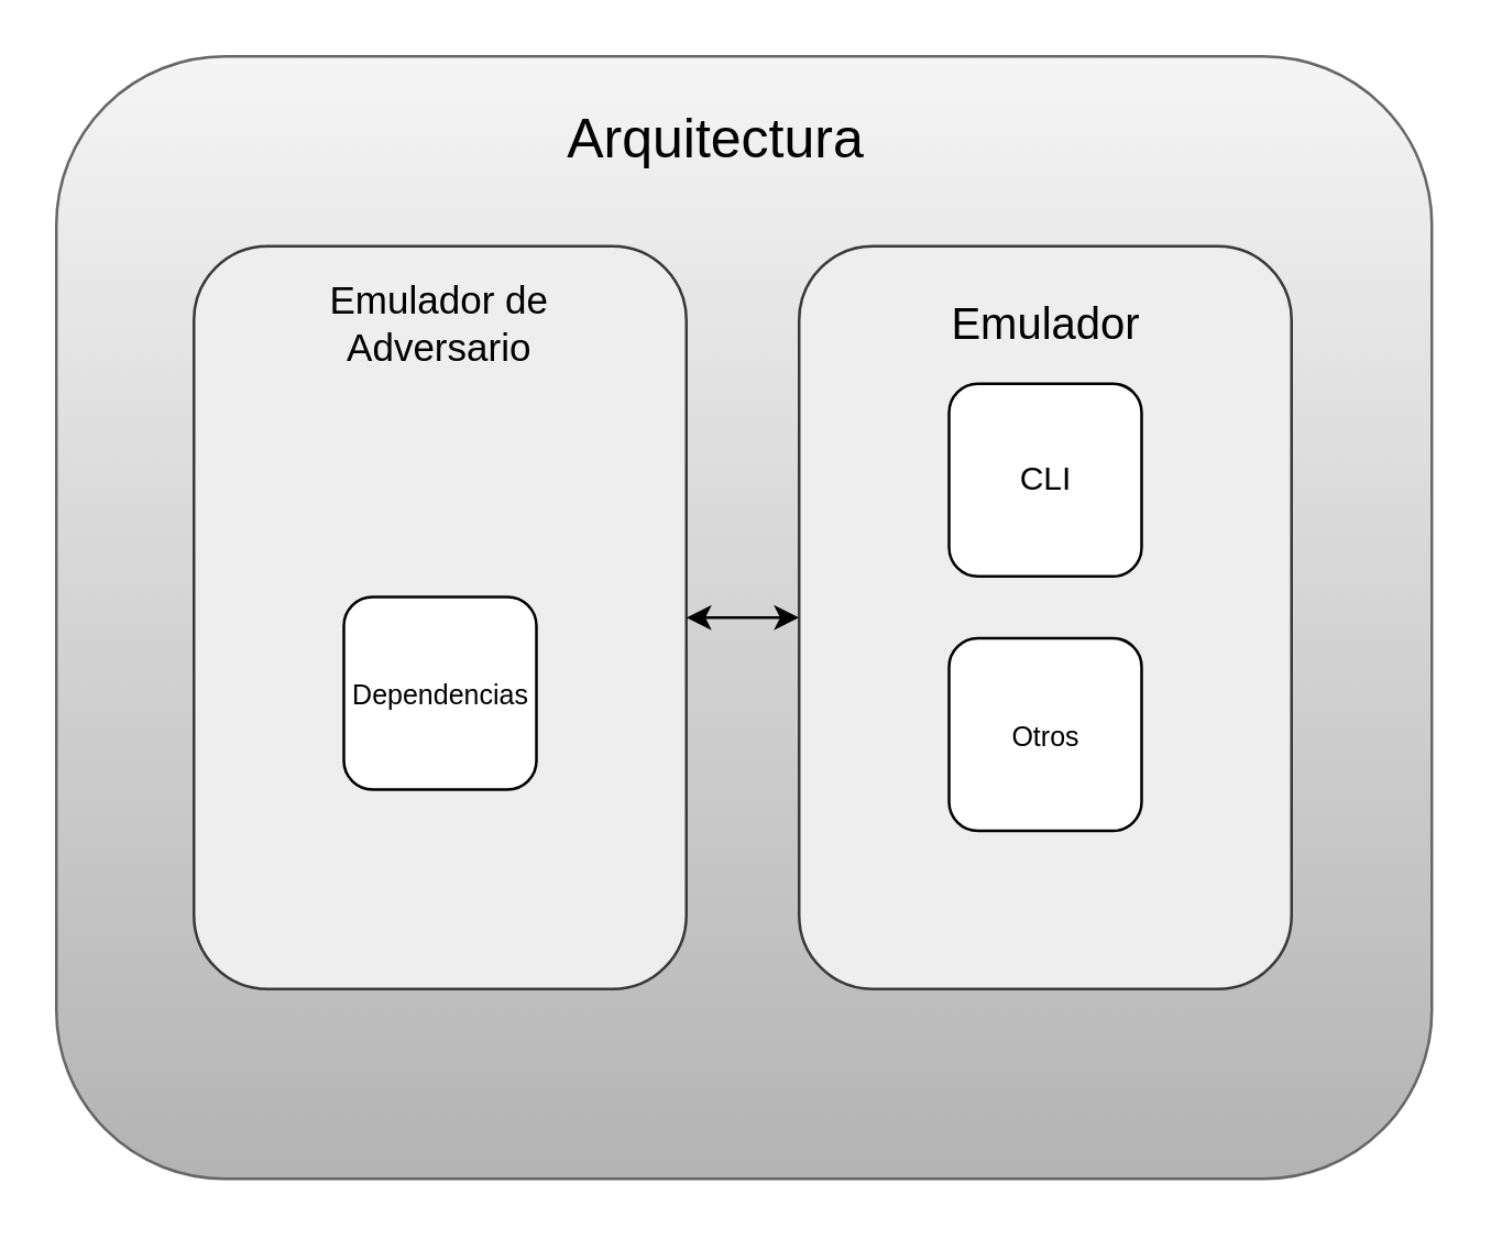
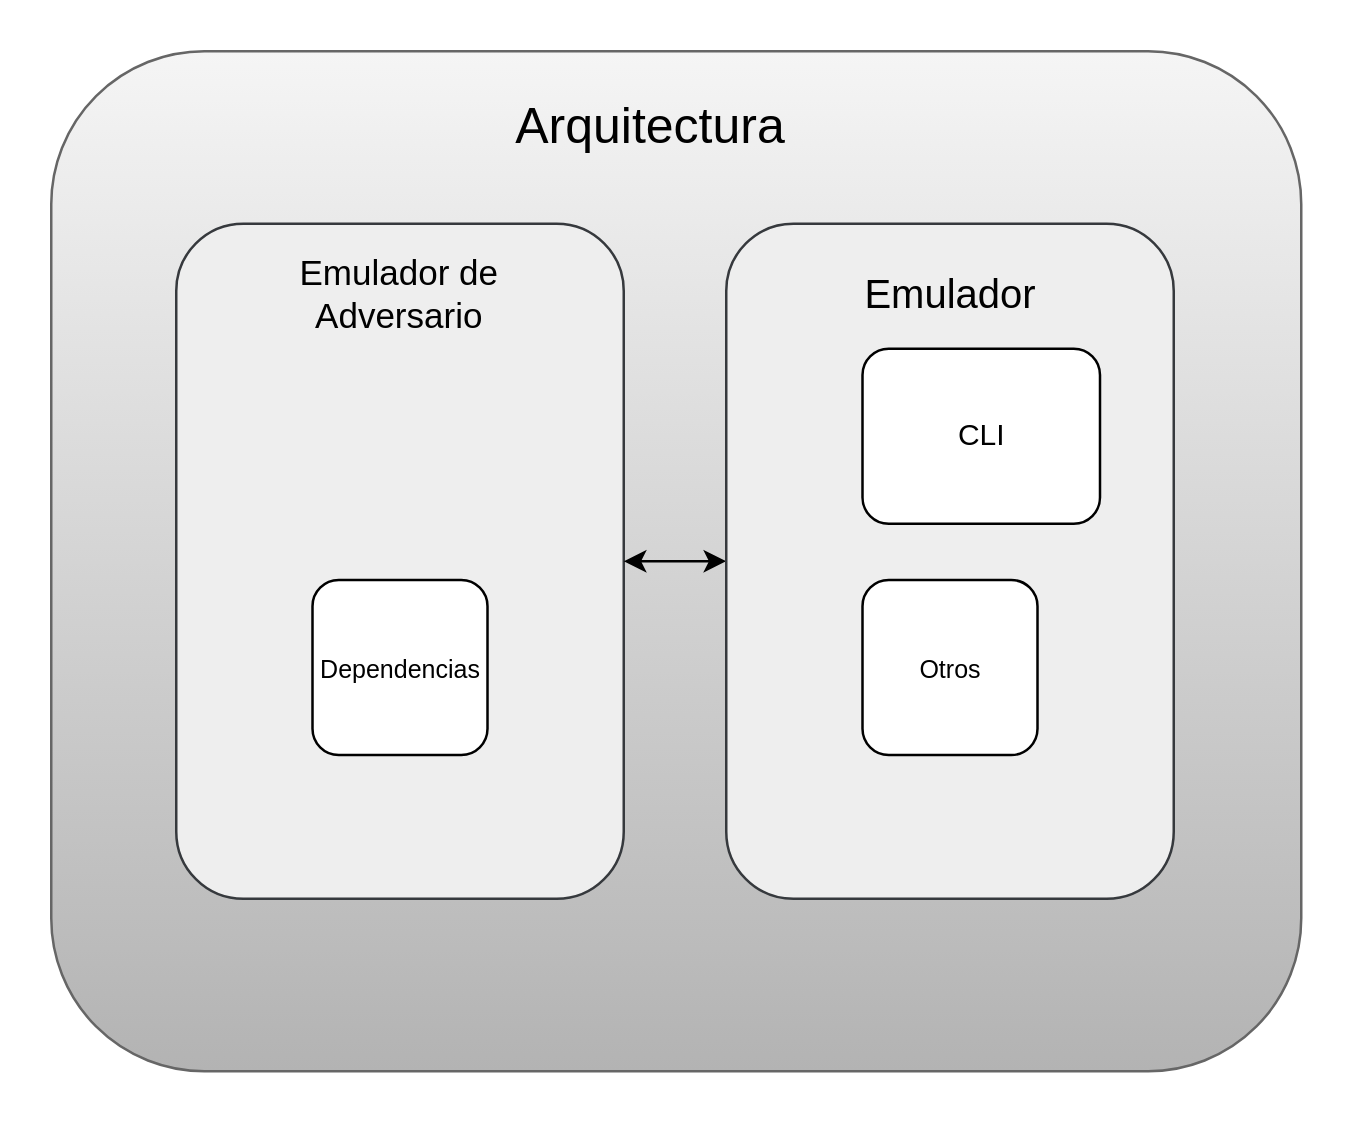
  <mxCell id="0" />
  <mxCell id="1" parent="0" />
  <mxCell id="2" value="" style="rounded=1;whiteSpace=wrap;html=1;gradientColor=#b3b3b3;fillColor=#f5f5f5;strokeColor=#666666;" vertex="1" parent="1"><mxGeometry x="20" y="20" width="500" height="408" as="geometry" /></mxCell>
  <mxCell id="3" value="" style="rounded=1;whiteSpace=wrap;html=1;fillColor=#eeeeee;strokeColor=#36393d;" vertex="1" parent="1"><mxGeometry x="70" y="89" width="179" height="270" as="geometry" /></mxCell>
  <mxCell id="4" value="&lt;font style=&quot;font-size: 14px&quot;&gt;Emulador de Adversario&lt;/font&gt;" style="text;html=1;strokeColor=none;fillColor=none;align=center;verticalAlign=middle;whiteSpace=wrap;rounded=0;" vertex="1" parent="1"><mxGeometry x="107" y="106.5" width="105" height="20" as="geometry" /></mxCell>
- <mxCell id="5" value="&lt;font style=&quot;font-size: 10px&quot;&gt;Dependencias&lt;/font&gt;" style="rounded=1;whiteSpace=wrap;html=1;" vertex="1" parent="1"><mxGeometry x="124.5" y="216.5" width="70" height="70" as="geometry" /></mxCell>
+ <mxCell id="5" value="&lt;font style=&quot;font-size: 10px&quot;&gt;Dependencias&lt;/font&gt;" style="rounded=1;whiteSpace=wrap;html=1;" vertex="1" parent="1"><mxGeometry x="124.5" y="231.5" width="70" height="70" as="geometry" /></mxCell>
  <mxCell id="6" value="" style="endArrow=classic;startArrow=classic;html=1;exitX=1;exitY=0.5;exitDx=0;exitDy=0;entryX=0;entryY=0.5;entryDx=0;entryDy=0;" edge="1" parent="1" source="3" target="7"><mxGeometry width="50" height="50" relative="1" as="geometry"><mxPoint x="-37" y="660" as="sourcePoint" /><mxPoint x="300" y="224" as="targetPoint" /></mxGeometry></mxCell>
  <mxCell id="7" value="" style="rounded=1;whiteSpace=wrap;html=1;fillColor=#eeeeee;strokeColor=#36393d;" vertex="1" parent="1"><mxGeometry x="290" y="89" width="179" height="270" as="geometry" /></mxCell>
- <mxCell id="8" value="CLI" style="rounded=1;whiteSpace=wrap;html=1;" vertex="1" parent="1"><mxGeometry x="344.5" y="139" width="70" height="70" as="geometry" /></mxCell>
+ <mxCell id="8" value="CLI" style="rounded=1;whiteSpace=wrap;html=1;" vertex="1" parent="1"><mxGeometry x="344.5" y="139" width="95" height="70" as="geometry" /></mxCell>
  <mxCell id="9" value="&lt;font style=&quot;font-size: 10px&quot;&gt;Otros&lt;/font&gt;" style="rounded=1;whiteSpace=wrap;html=1;" vertex="1" parent="1"><mxGeometry x="344.5" y="231.5" width="70" height="70" as="geometry" /></mxCell>
  <mxCell id="10" value="&lt;font&gt;&lt;font style=&quot;font-size: 16px&quot;&gt;Emulador&lt;/font&gt;&lt;br&gt;&lt;/font&gt;" style="text;html=1;strokeColor=none;fillColor=none;align=center;verticalAlign=middle;whiteSpace=wrap;rounded=0;" vertex="1" parent="1"><mxGeometry x="359.5" y="106.5" width="40" height="20" as="geometry" /></mxCell>
  <mxCell id="11" value="&lt;font style=&quot;font-size: 20px&quot;&gt;Arquitectura&lt;/font&gt;" style="text;html=1;strokeColor=none;fillColor=none;align=center;verticalAlign=middle;whiteSpace=wrap;rounded=0;" vertex="1" parent="1"><mxGeometry x="240" y="39" width="40" height="20" as="geometry" /></mxCell>
